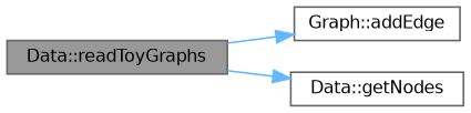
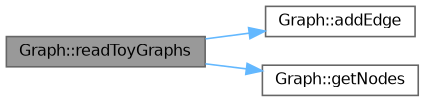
  digraph {
    rankdir=LR
    node [color=grey40 fillcolor=white fontname=Helvetica fontsize=10 shape=box style=filled]
    edge [color=steelblue1 fontname=Helvetica fontsize=10 labelfontname=Helvetica labelfontsize=10 style=solid]
-   n1 [color=gray40 fillcolor=grey60 fontcolor=black height=0.2 label="Data::readToyGraphs" width=0.4]
+   n1 [color=gray40 fillcolor=grey60 fontcolor=black height=0.2 label="Graph::readToyGraphs" width=0.4]
    n2 [height=0.2 label="Graph::addEdge" width=0.4]
-   n3 [height=0.2 label="Data::getNodes" width=0.4]
+   n3 [height=0.2 label="Graph::getNodes" width=0.4]
    n1 -> n2
    n1 -> n3
  }
